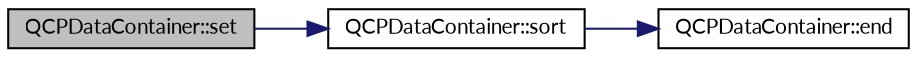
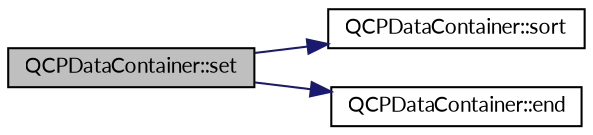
  digraph {
    fontname=Lato
    rankdir=LR
    node [color=black fillcolor=white fontname=Lato fontsize=10 shape=record style=filled]
    edge [color=midnightblue fontname=Lato fontsize=10 labelfontname=Helvetica labelfontsize=10 style=solid]
    n1 [fillcolor=grey75 fontcolor=black height=0.2 label="QCPDataContainer::set" width=0.4]
    n2 [height=0.2 label="QCPDataContainer::sort" width=0.4]
    n3 [height=0.2 label="QCPDataContainer::end" width=0.4]
    n1 -> n2
-   n2 -> n3
+   n1 -> n3
  }
